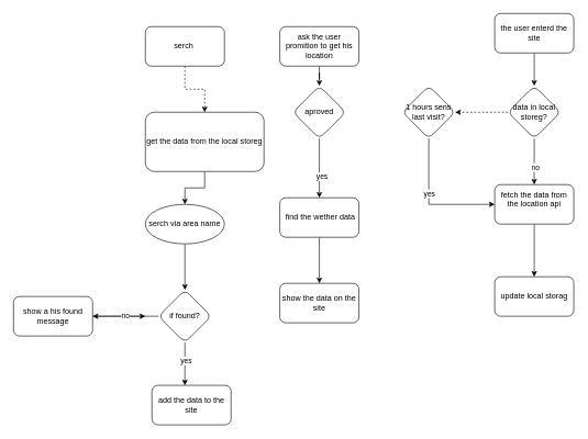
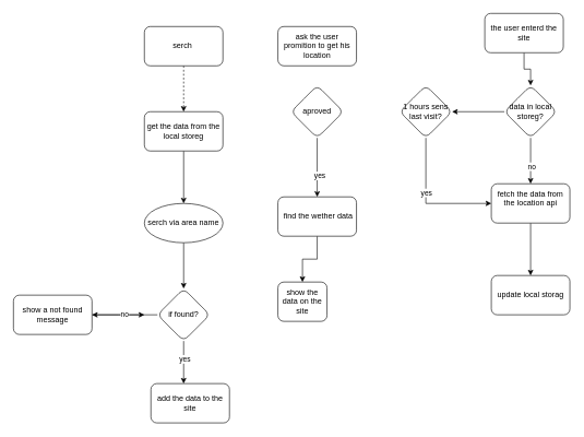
  <mxCell id="0" />
  <mxCell id="1" parent="0" />
- <mxCell id="2" value="" style="edgeStyle=orthogonalEdgeStyle;rounded=0;orthogonalLoop=1;jettySize=auto;html=1;" edge="1" parent="1" source="3" target="6"><mxGeometry relative="1" as="geometry" /></mxCell>
  <mxCell id="3" value="ask the user promition to get his location" style="rounded=1;whiteSpace=wrap;html=1;" vertex="1" parent="1"><mxGeometry x="424" y="40" width="120" height="60" as="geometry" /></mxCell>
  <mxCell id="4" value="" style="edgeStyle=orthogonalEdgeStyle;rounded=0;orthogonalLoop=1;jettySize=auto;html=1;entryX=0.5;entryY=0;entryDx=0;entryDy=0;" edge="1" parent="1" source="6" target="10"><mxGeometry relative="1" as="geometry"><mxPoint x="604" y="270" as="targetPoint" /></mxGeometry></mxCell>
  <mxCell id="5" value="yes" style="edgeLabel;html=1;align=center;verticalAlign=middle;resizable=0;points=[];" vertex="1" connectable="0" parent="4"><mxGeometry x="0.267" y="3" relative="1" as="geometry"><mxPoint as="offset" /></mxGeometry></mxCell>
  <mxCell id="6" value="aproved" style="rhombus;whiteSpace=wrap;html=1;rounded=1;" vertex="1" parent="1"><mxGeometry x="444" y="130" width="80" height="80" as="geometry" /></mxCell>
  <mxCell id="7" value="" style="edgeStyle=orthogonalEdgeStyle;rounded=0;orthogonalLoop=1;jettySize=auto;html=1;" edge="1" parent="1" source="8" target="35"><mxGeometry relative="1" as="geometry" /></mxCell>
  <mxCell id="8" value="fetch the data from the location api&lt;br&gt;&amp;nbsp;" style="whiteSpace=wrap;html=1;rounded=1;" vertex="1" parent="1"><mxGeometry x="750" y="280" width="120" height="60" as="geometry" /></mxCell>
  <mxCell id="9" value="" style="edgeStyle=orthogonalEdgeStyle;rounded=0;orthogonalLoop=1;jettySize=auto;html=1;" edge="1" parent="1" source="10" target="11"><mxGeometry relative="1" as="geometry" /></mxCell>
  <mxCell id="10" value="&amp;nbsp;find the wether data" style="whiteSpace=wrap;html=1;rounded=1;" vertex="1" parent="1"><mxGeometry x="424" y="300" width="120" height="60" as="geometry" /></mxCell>
- <mxCell id="11" value="show the data on the site" style="whiteSpace=wrap;html=1;rounded=1;" vertex="1" parent="1"><mxGeometry x="424" y="430" width="120" height="60" as="geometry" /></mxCell>
+ <mxCell id="11" value="show the data on the site" style="whiteSpace=wrap;html=1;rounded=1;" vertex="1" parent="1"><mxGeometry x="424" y="430" width="75" height="60" as="geometry" /></mxCell>
  <mxCell id="12" value="" style="edgeStyle=orthogonalEdgeStyle;rounded=0;orthogonalLoop=1;jettySize=auto;html=1;" edge="1" parent="1" source="13" target="17"><mxGeometry relative="1" as="geometry" /></mxCell>
- <mxCell id="13" value="get the data from the local storeg" style="rounded=1;whiteSpace=wrap;html=1;" vertex="1" parent="1"><mxGeometry x="220" y="170" width="180" height="90" as="geometry" /></mxCell>
+ <mxCell id="13" value="get the data from the local storeg" style="rounded=1;whiteSpace=wrap;html=1;" vertex="1" parent="1"><mxGeometry x="220" y="170" width="120" height="60" as="geometry" /></mxCell>
  <mxCell id="14" style="edgeStyle=orthogonalEdgeStyle;rounded=0;orthogonalLoop=1;jettySize=auto;html=1;exitX=0.5;exitY=1;exitDx=0;exitDy=0;entryX=0.5;entryY=0;entryDx=0;entryDy=0;dashed=1;" edge="1" parent="1" source="15" target="13"><mxGeometry relative="1" as="geometry" /></mxCell>
  <mxCell id="15" value="serch&amp;nbsp;" style="rounded=1;whiteSpace=wrap;html=1;" vertex="1" parent="1"><mxGeometry x="220" y="40" width="120" height="60" as="geometry" /></mxCell>
  <mxCell id="16" value="" style="edgeStyle=orthogonalEdgeStyle;rounded=0;orthogonalLoop=1;jettySize=auto;html=1;" edge="1" parent="1" source="17" target="21"><mxGeometry relative="1" as="geometry" /></mxCell>
  <mxCell id="17" value="serch via area name" style="ellipse;whiteSpace=wrap;html=1;" vertex="1" parent="1"><mxGeometry x="220" y="310" width="120" height="60" as="geometry" /></mxCell>
  <mxCell id="18" value="" style="edgeStyle=orthogonalEdgeStyle;rounded=0;orthogonalLoop=1;jettySize=auto;html=1;" edge="1" parent="1" source="21" target="22"><mxGeometry relative="1" as="geometry"><Array as="points"><mxPoint x="280" y="540" /><mxPoint x="280" y="540" /></Array></mxGeometry></mxCell>
  <mxCell id="19" value="yes" style="edgeLabel;html=1;align=center;verticalAlign=middle;resizable=0;points=[];" vertex="1" connectable="0" parent="18"><mxGeometry x="-0.182" y="1" relative="1" as="geometry"><mxPoint as="offset" /></mxGeometry></mxCell>
  <mxCell id="20" value="" style="edgeStyle=orthogonalEdgeStyle;rounded=0;orthogonalLoop=1;jettySize=auto;html=1;" edge="1" parent="1" source="21" target="25"><mxGeometry relative="1" as="geometry"><Array as="points"><mxPoint x="210" y="480" /><mxPoint x="210" y="480" /></Array></mxGeometry></mxCell>
  <mxCell id="21" value="if found?" style="rhombus;whiteSpace=wrap;html=1;rounded=1;" vertex="1" parent="1"><mxGeometry x="240" y="440" width="80" height="80" as="geometry" /></mxCell>
  <mxCell id="22" value="add the data to the site" style="whiteSpace=wrap;html=1;rounded=1;" vertex="1" parent="1"><mxGeometry x="230" y="585" width="120" height="60" as="geometry" /></mxCell>
  <mxCell id="23" value="" style="edgeStyle=orthogonalEdgeStyle;rounded=0;orthogonalLoop=1;jettySize=auto;html=1;" edge="1" parent="1" source="25"><mxGeometry relative="1" as="geometry"><mxPoint x="220" y="480" as="targetPoint" /></mxGeometry></mxCell>
  <mxCell id="24" value="no" style="edgeLabel;html=1;align=center;verticalAlign=middle;resizable=0;points=[];" vertex="1" connectable="0" parent="23"><mxGeometry x="0.25" y="1" relative="1" as="geometry"><mxPoint as="offset" /></mxGeometry></mxCell>
- <mxCell id="25" value="show a his found message" style="whiteSpace=wrap;html=1;rounded=1;" vertex="1" parent="1"><mxGeometry x="20" y="450" width="120" height="60" as="geometry" /></mxCell>
+ <mxCell id="25" value="show a not found message" style="whiteSpace=wrap;html=1;rounded=1;" vertex="1" parent="1"><mxGeometry x="20" y="450" width="120" height="60" as="geometry" /></mxCell>
  <mxCell id="26" value="" style="edgeStyle=orthogonalEdgeStyle;rounded=0;orthogonalLoop=1;jettySize=auto;html=1;" edge="1" parent="1" source="27" target="31"><mxGeometry relative="1" as="geometry" /></mxCell>
- <mxCell id="27" value="the user enterd the site" style="rounded=1;whiteSpace=wrap;html=1;" vertex="1" parent="1"><mxGeometry x="750" y="20" width="120" height="60" as="geometry" /></mxCell>
+ <mxCell id="27" value="the user enterd the site" style="rounded=1;whiteSpace=wrap;html=1;" vertex="1" parent="1"><mxGeometry x="740" y="20" width="120" height="60" as="geometry" /></mxCell>
  <mxCell id="28" style="edgeStyle=orthogonalEdgeStyle;rounded=0;orthogonalLoop=1;jettySize=auto;html=1;exitX=0.5;exitY=1;exitDx=0;exitDy=0;entryX=0.5;entryY=0;entryDx=0;entryDy=0;" edge="1" parent="1" source="31" target="8"><mxGeometry relative="1" as="geometry"><Array as="points"><mxPoint x="810" y="280" /><mxPoint x="810" y="280" /></Array></mxGeometry></mxCell>
  <mxCell id="29" value="no" style="edgeLabel;html=1;align=center;verticalAlign=middle;resizable=0;points=[];" vertex="1" connectable="0" parent="28"><mxGeometry x="0.218" y="1" relative="1" as="geometry"><mxPoint as="offset" /></mxGeometry></mxCell>
- <mxCell id="30" value="" style="edgeStyle=orthogonalEdgeStyle;rounded=0;orthogonalLoop=1;jettySize=auto;html=1;dashed=1;" edge="1" parent="1" source="31" target="34"><mxGeometry relative="1" as="geometry" /></mxCell>
+ <mxCell id="30" value="" style="edgeStyle=orthogonalEdgeStyle;rounded=0;orthogonalLoop=1;jettySize=auto;html=1;" edge="1" parent="1" source="31" target="34"><mxGeometry relative="1" as="geometry" /></mxCell>
  <mxCell id="31" value="data in local storeg?" style="rhombus;whiteSpace=wrap;html=1;rounded=1;" vertex="1" parent="1"><mxGeometry x="770" y="130" width="80" height="80" as="geometry" /></mxCell>
  <mxCell id="32" style="edgeStyle=orthogonalEdgeStyle;rounded=0;orthogonalLoop=1;jettySize=auto;html=1;exitX=0.5;exitY=1;exitDx=0;exitDy=0;entryX=0;entryY=0.5;entryDx=0;entryDy=0;" edge="1" parent="1" source="34" target="8"><mxGeometry relative="1" as="geometry" /></mxCell>
  <mxCell id="33" value="yes" style="edgeLabel;html=1;align=center;verticalAlign=middle;resizable=0;points=[];" vertex="1" connectable="0" parent="32"><mxGeometry x="-0.17" relative="1" as="geometry"><mxPoint as="offset" /></mxGeometry></mxCell>
  <mxCell id="34" value="1 hours sens last visit?" style="rhombus;whiteSpace=wrap;html=1;rounded=1;" vertex="1" parent="1"><mxGeometry x="610" y="130" width="80" height="80" as="geometry" /></mxCell>
  <mxCell id="35" value="update local storag" style="whiteSpace=wrap;html=1;rounded=1;" vertex="1" parent="1"><mxGeometry x="750" y="420" width="120" height="60" as="geometry" /></mxCell>
